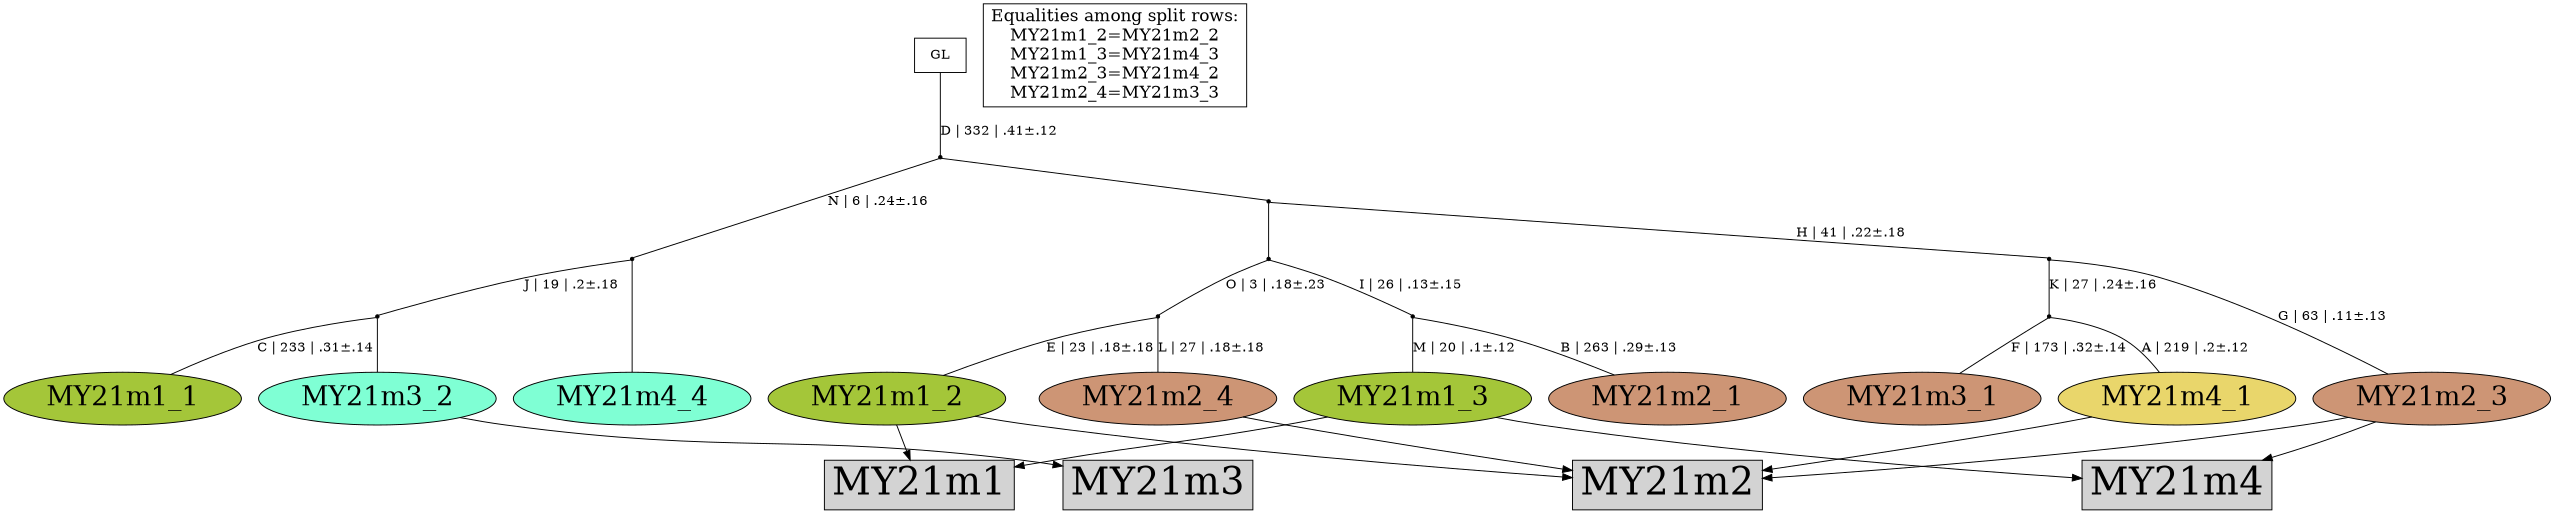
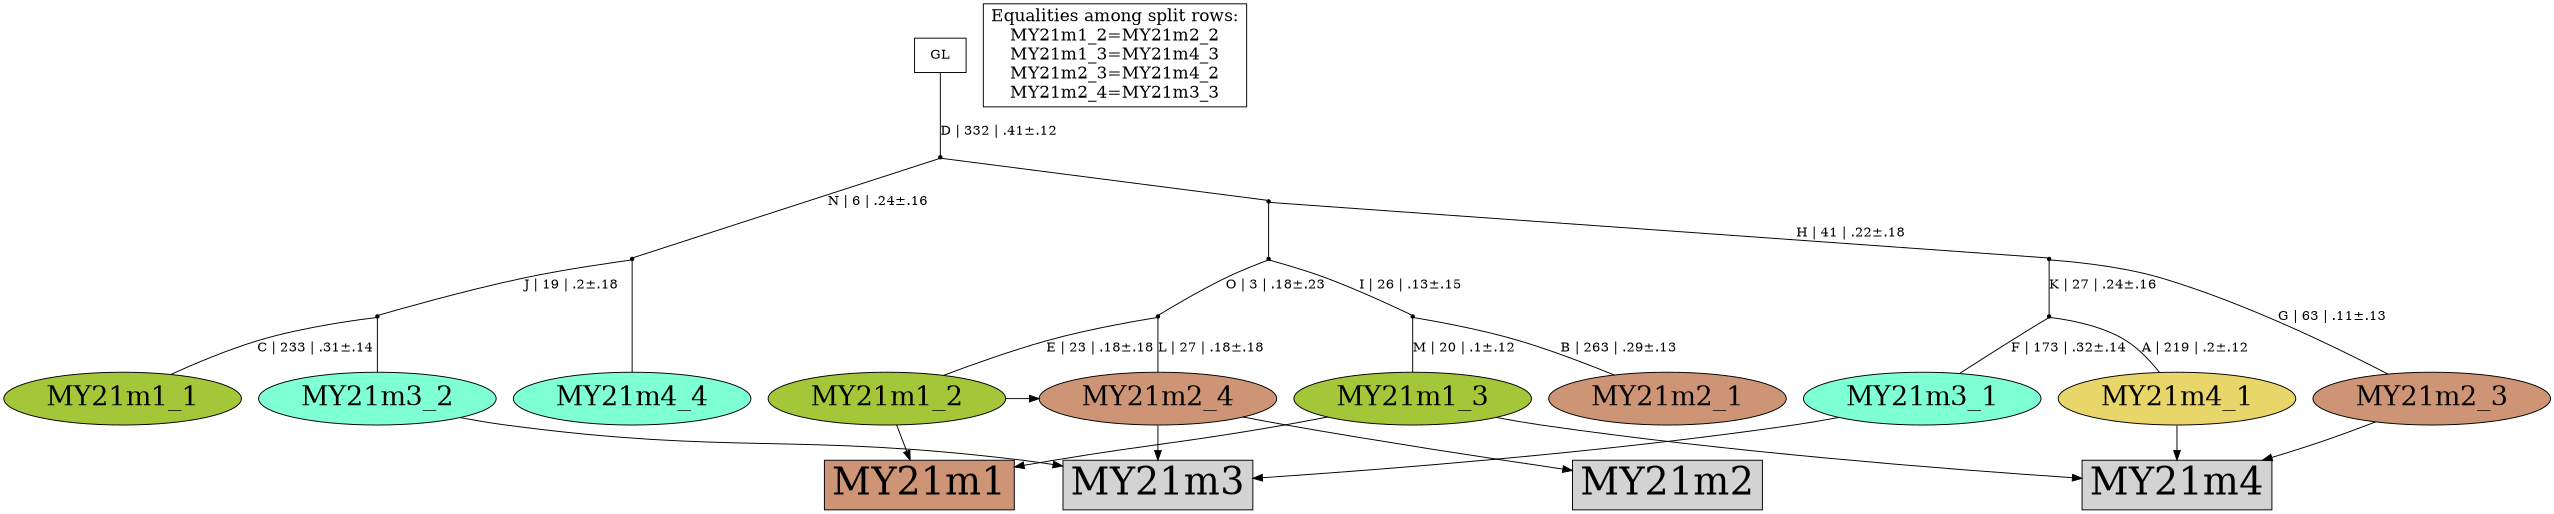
  digraph {
    node [fillcolor=black shape=oval style=filled]
    edge [arrowhead=none]
    n1 [fillcolor="#a4c639" fontsize=28 label=MY21m1_1]
    n2 [fillcolor="#a4c639" fontsize=28 label=MY21m1_2]
    n3 [fillcolor="#a4c639" fontsize=28 label=MY21m1_3]
    n4 [fillcolor="#cd9575" fontsize=28 label=MY21m2_1]
    n5 [fillcolor="#cd9575" fontsize=28 label=MY21m2_3]
    n6 [fillcolor="#cd9575" fontsize=28 label=MY21m2_4]
-   n7 [fillcolor="#cd9575" fontsize=28 label=MY21m3_1]
+   n7 [fillcolor="#7fffd4" fontsize=28 label=MY21m3_1]
    n8 [fillcolor="#7fffd4" fontsize=28 label=MY21m3_2]
    n9 [fillcolor="#e9d66b" fontsize=28 label=MY21m4_1]
    n10 [fillcolor="#7fffd4" fontsize=28 label=MY21m4_4]
-   n11 [fontsize=40 label=MY21m1 shape=box fillcolor=""]
+   n11 [fontsize=40 label=MY21m1 shape=box fillcolor="#cd9575"]
    n12 [fontsize=40 label=MY21m2 shape=box fillcolor=""]
    n13 [fontsize=40 label=MY21m4 shape=box fillcolor=""]
    n14 [fontsize=40 label=MY21m3 shape=box fillcolor=""]
    n15 [fontsize=18 label="Equalities among split rows:\nMY21m1_2=MY21m2_2\nMY21m1_3=MY21m4_3\nMY21m2_3=MY21m4_2\nMY21m2_4=MY21m3_3\n" shape=box fillcolor="" style=""]
    Int1 [shape=point]
    Int2 [shape=point]
    Int3 [shape=point]
    Int4 [shape=point]
    Int5 [shape=point]
    Int6 [shape=point]
    Int7 [shape=point]
    Int8 [shape=point]
    Int9 [shape=point]
    n25 [fillcolor=white label=GL shape=box]
    subgraph sub_1 {
      rank=same
      n1
      n2
      n3
      n4
      n5
      n6
      n7
      n8
      n9
      n10
    }
    n2 -> n11 [arrowhead=normal]
-   n2 -> n12 [arrowhead=normal]
+   n2 -> n6 [arrowhead=normal]
    n3 -> n11 [arrowhead=normal]
    n3 -> n13 [arrowhead=normal]
-   n5 -> n12 [arrowhead=normal]
    n5 -> n13 [arrowhead=normal]
    n6 -> n12 [arrowhead=normal]
+   n6 -> n14 [arrowhead=normal]
+   n7 -> n14 [arrowhead=normal]
    n8 -> n14 [arrowhead=normal]
-   n9 -> n12 [arrowhead=normal]
+   n9 -> n13 [arrowhead=normal]
    Int1 -> n7 [label="F | 173 | .32±.14"]
    Int1 -> n9 [label="A | 219 | .2±.12"]
    Int2 -> n1 [label="C | 233 | .31±.14"]
    Int2 -> n8
    Int3 -> n10
    Int3 -> Int2 [label="J | 19 | .2±.18"]
    Int4 -> n5 [label="G | 63 | .11±.13"]
    Int4 -> Int1 [label="K | 27 | .24±.16"]
    Int5 -> n3 [label="M | 20 | .1±.12"]
    Int5 -> n4 [label="B | 263 | .29±.13"]
    Int6 -> n2 [label="E | 23 | .18±.18"]
    Int6 -> n6 [label="L | 27 | .18±.18"]
    Int7 -> Int5 [label="I | 26 | .13±.15"]
    Int7 -> Int6 [label="O | 3 | .18±.23"]
    Int8 -> Int4 [label="H | 41 | .22±.18"]
    Int8 -> Int7
    Int9 -> Int3 [label="N | 6 | .24±.16"]
    Int9 -> Int8
    n25 -> Int9 [label="D | 332 | .41±.12"]
  }
